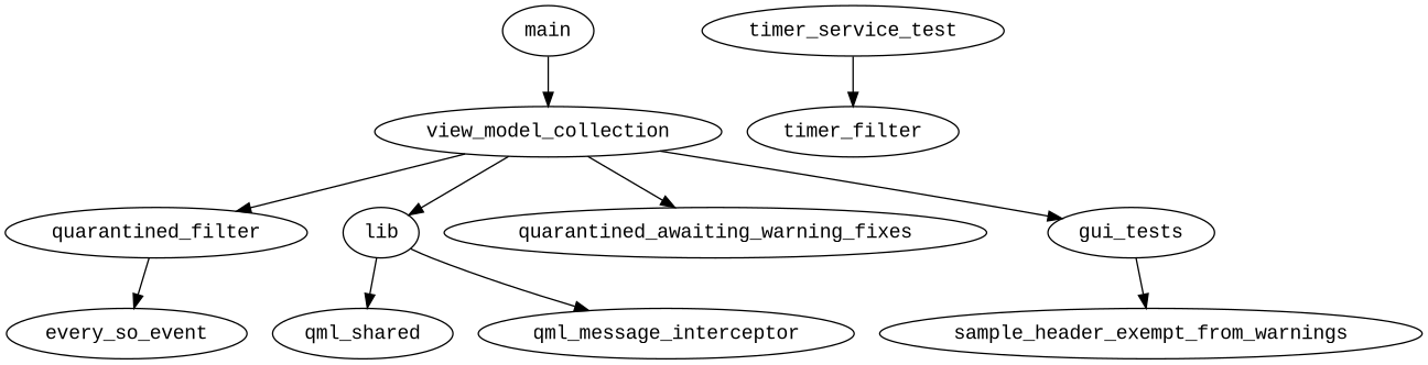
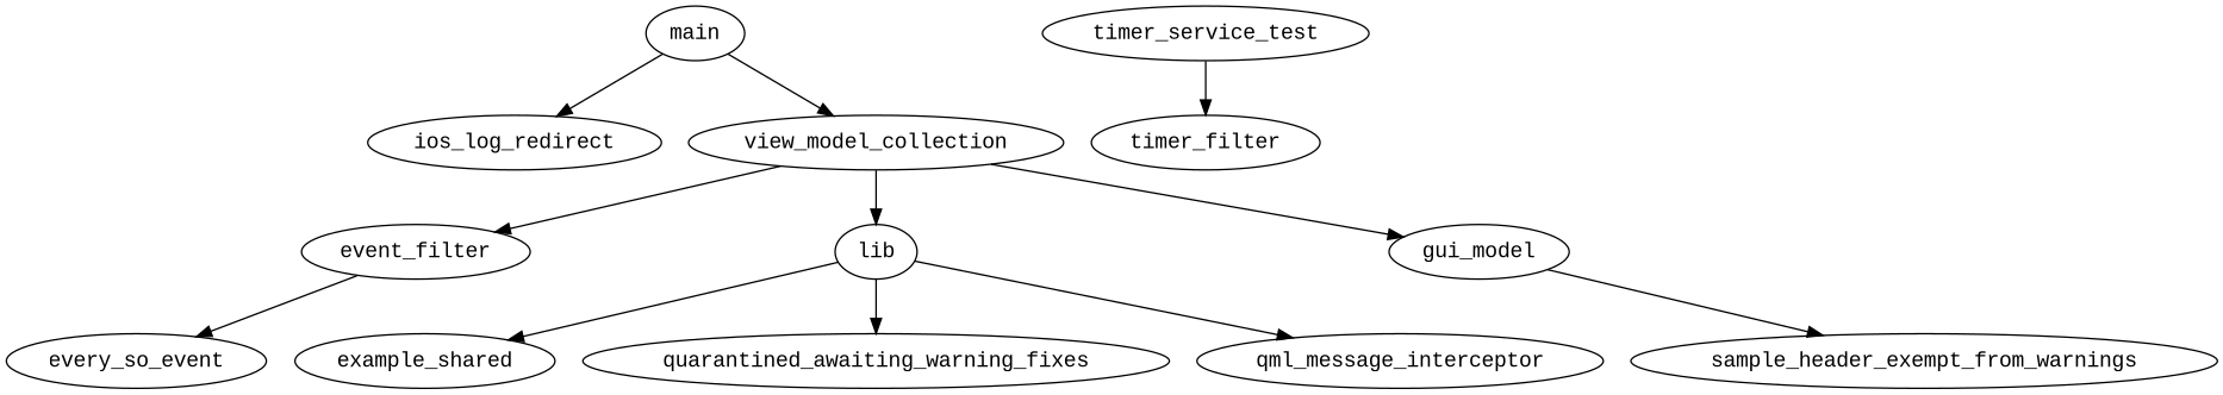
  digraph {
    clusterrank=local
    fontname="Liberation Mono"
    fontsize=16
    node [fontname="Liberation Mono"]
    edge [fontname="Liberation Mono"]
    n1 [label=every_so_event]
-   event_filter [label=quarantined_filter]
+   event_filter
    lib
-   example_shared [label=qml_shared]
+   example_shared
    quarantined_awaiting_warning_fixes
    qml_message_interceptor
    main
+   ios_log_redirect
    view_model_collection
-   gui_tests
+   gui_tests [label=gui_model]
    sample_header_exempt_from_warnings
    n12 [label=timer_filter]
    timer_service_test
    event_filter -> n1
    lib -> example_shared
-   view_model_collection -> quarantined_awaiting_warning_fixes
+   lib -> quarantined_awaiting_warning_fixes
    lib -> qml_message_interceptor
+   main -> ios_log_redirect
    main -> view_model_collection
    view_model_collection -> event_filter
    view_model_collection -> lib
    view_model_collection -> gui_tests
    gui_tests -> sample_header_exempt_from_warnings
    timer_service_test -> n12
  }
